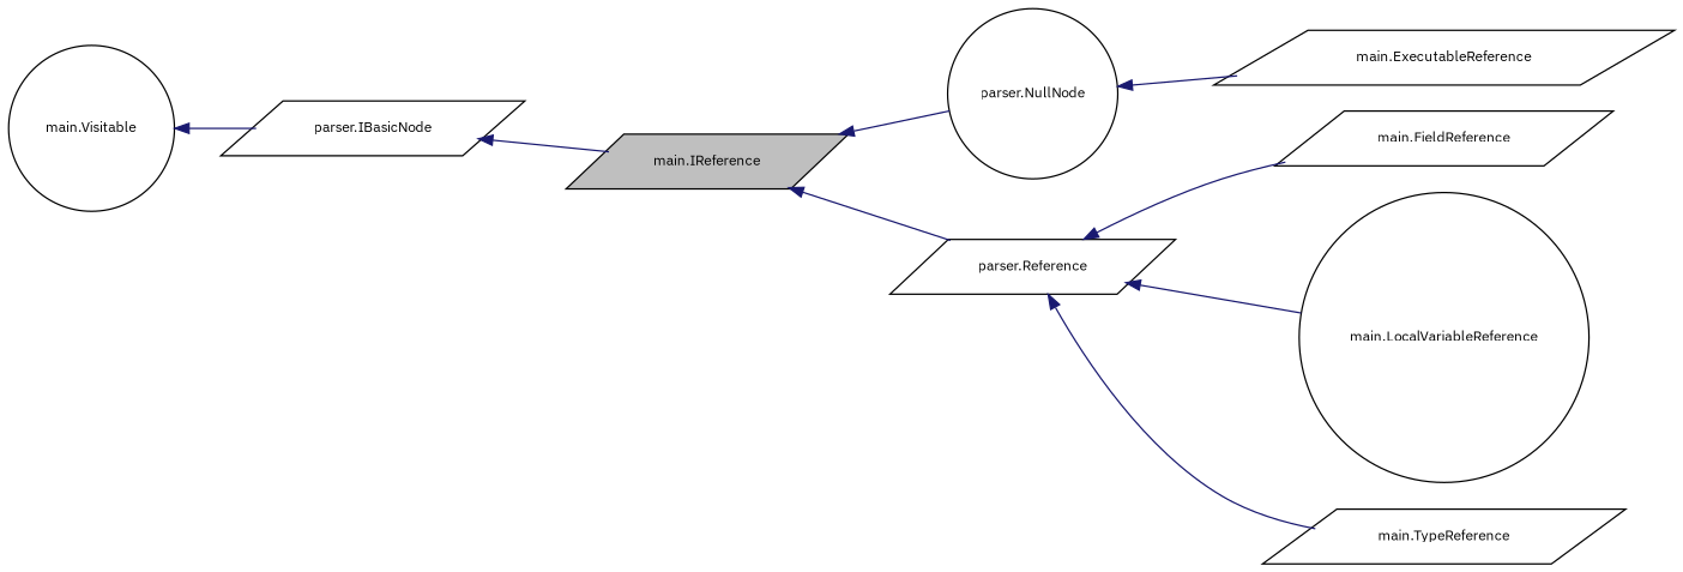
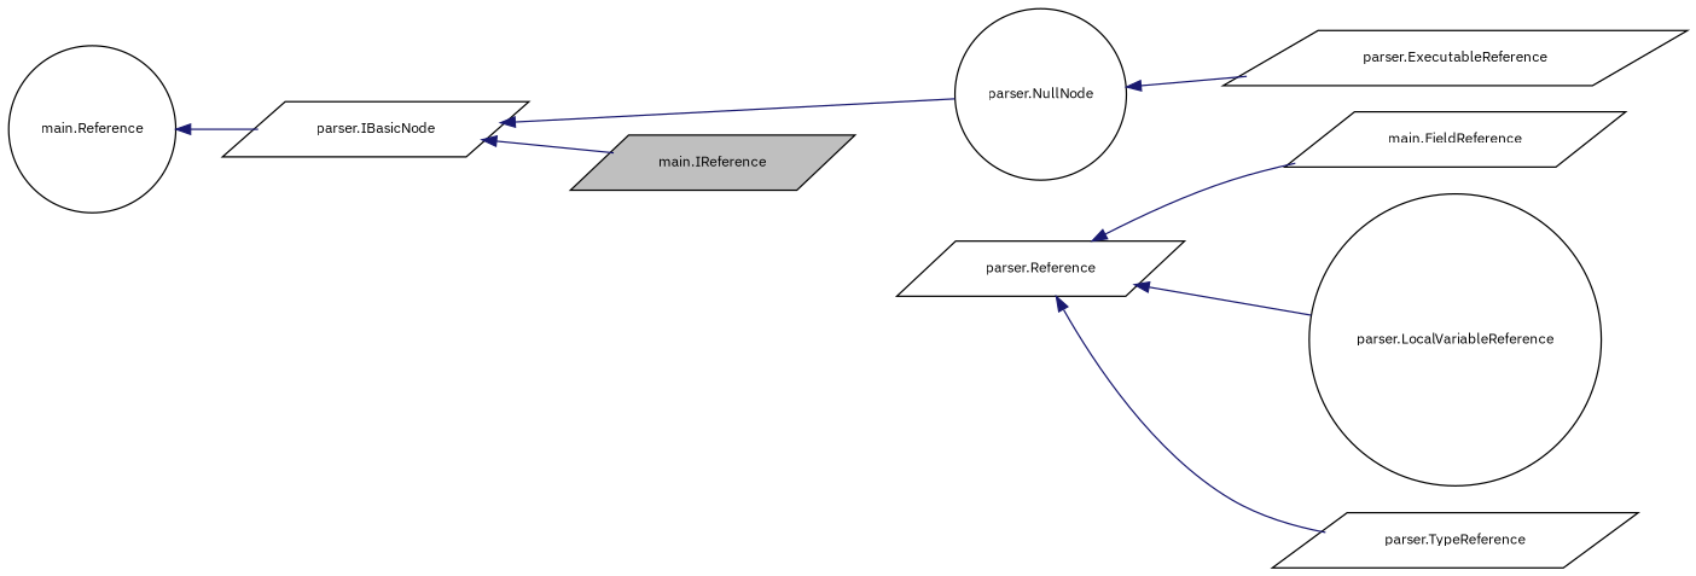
  digraph {
    fontname="IBM Plex Sans"
    rankdir=LR
    node [color=black fillcolor=white fontname="IBM Plex Sans" fontsize=10 shape=parallelogram style=filled]
    edge [color=midnightblue dir=back fontname="IBM Plex Sans" fontsize=10 labelfontname=Helvetica labelfontsize=10 style=solid]
    n1 [fillcolor=grey75 fontcolor=black height=0.2 label="main.IReference" width=0.4]
    n2 [height=0.2 label="parser.NullNode" shape=circle width=0.4]
    n3 [height=0.2 label="parser.Reference" width=0.4]
-   n4 [height=0.2 label="main.ExecutableReference" width=0.4]
+   n4 [height=0.2 label="parser.ExecutableReference" width=0.4]
    n5 [height=0.2 label="main.FieldReference" width=0.4]
-   n6 [height=0.2 label="main.LocalVariableReference" shape=circle width=0.4]
-   n7 [height=0.2 label="main.TypeReference" width=0.4]
+   n6 [height=0.2 label="parser.LocalVariableReference" shape=circle width=0.4]
+   n7 [height=0.2 label="parser.TypeReference" width=0.4]
    n8 [height=0.2 label="parser.IBasicNode" width=0.4]
-   n9 [height=0.2 label="main.Visitable" shape=circle width=0.4]
-   n1 -> n2
-   n1 -> n3
+   n9 [height=0.2 label="main.Reference" shape=circle width=0.4]
+   n8 -> n2
    n2 -> n4
    n3 -> n5
    n3 -> n6
    n3 -> n7
    n8 -> n1
    n9 -> n8
  }
